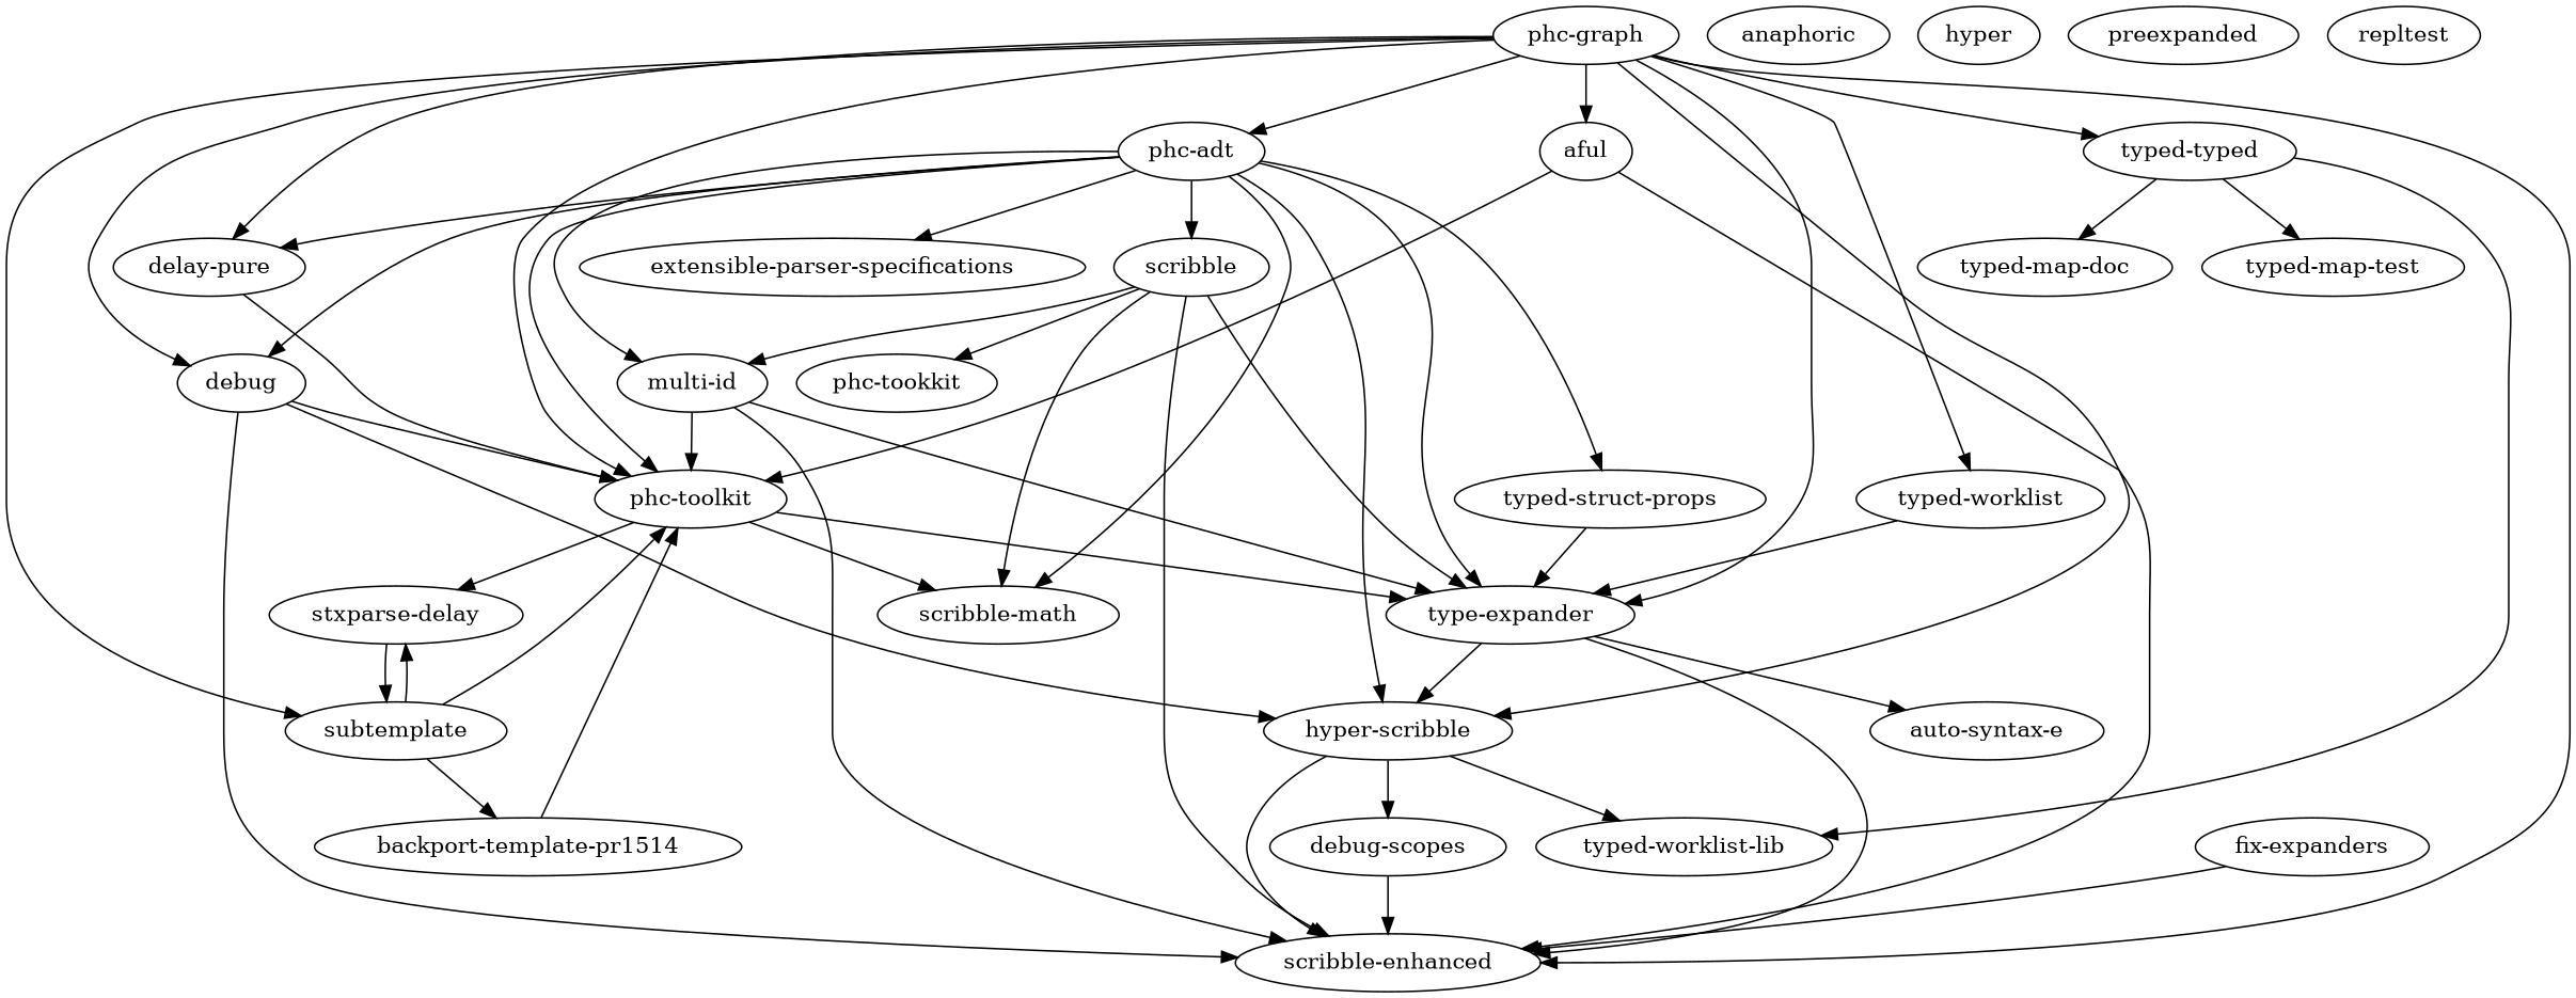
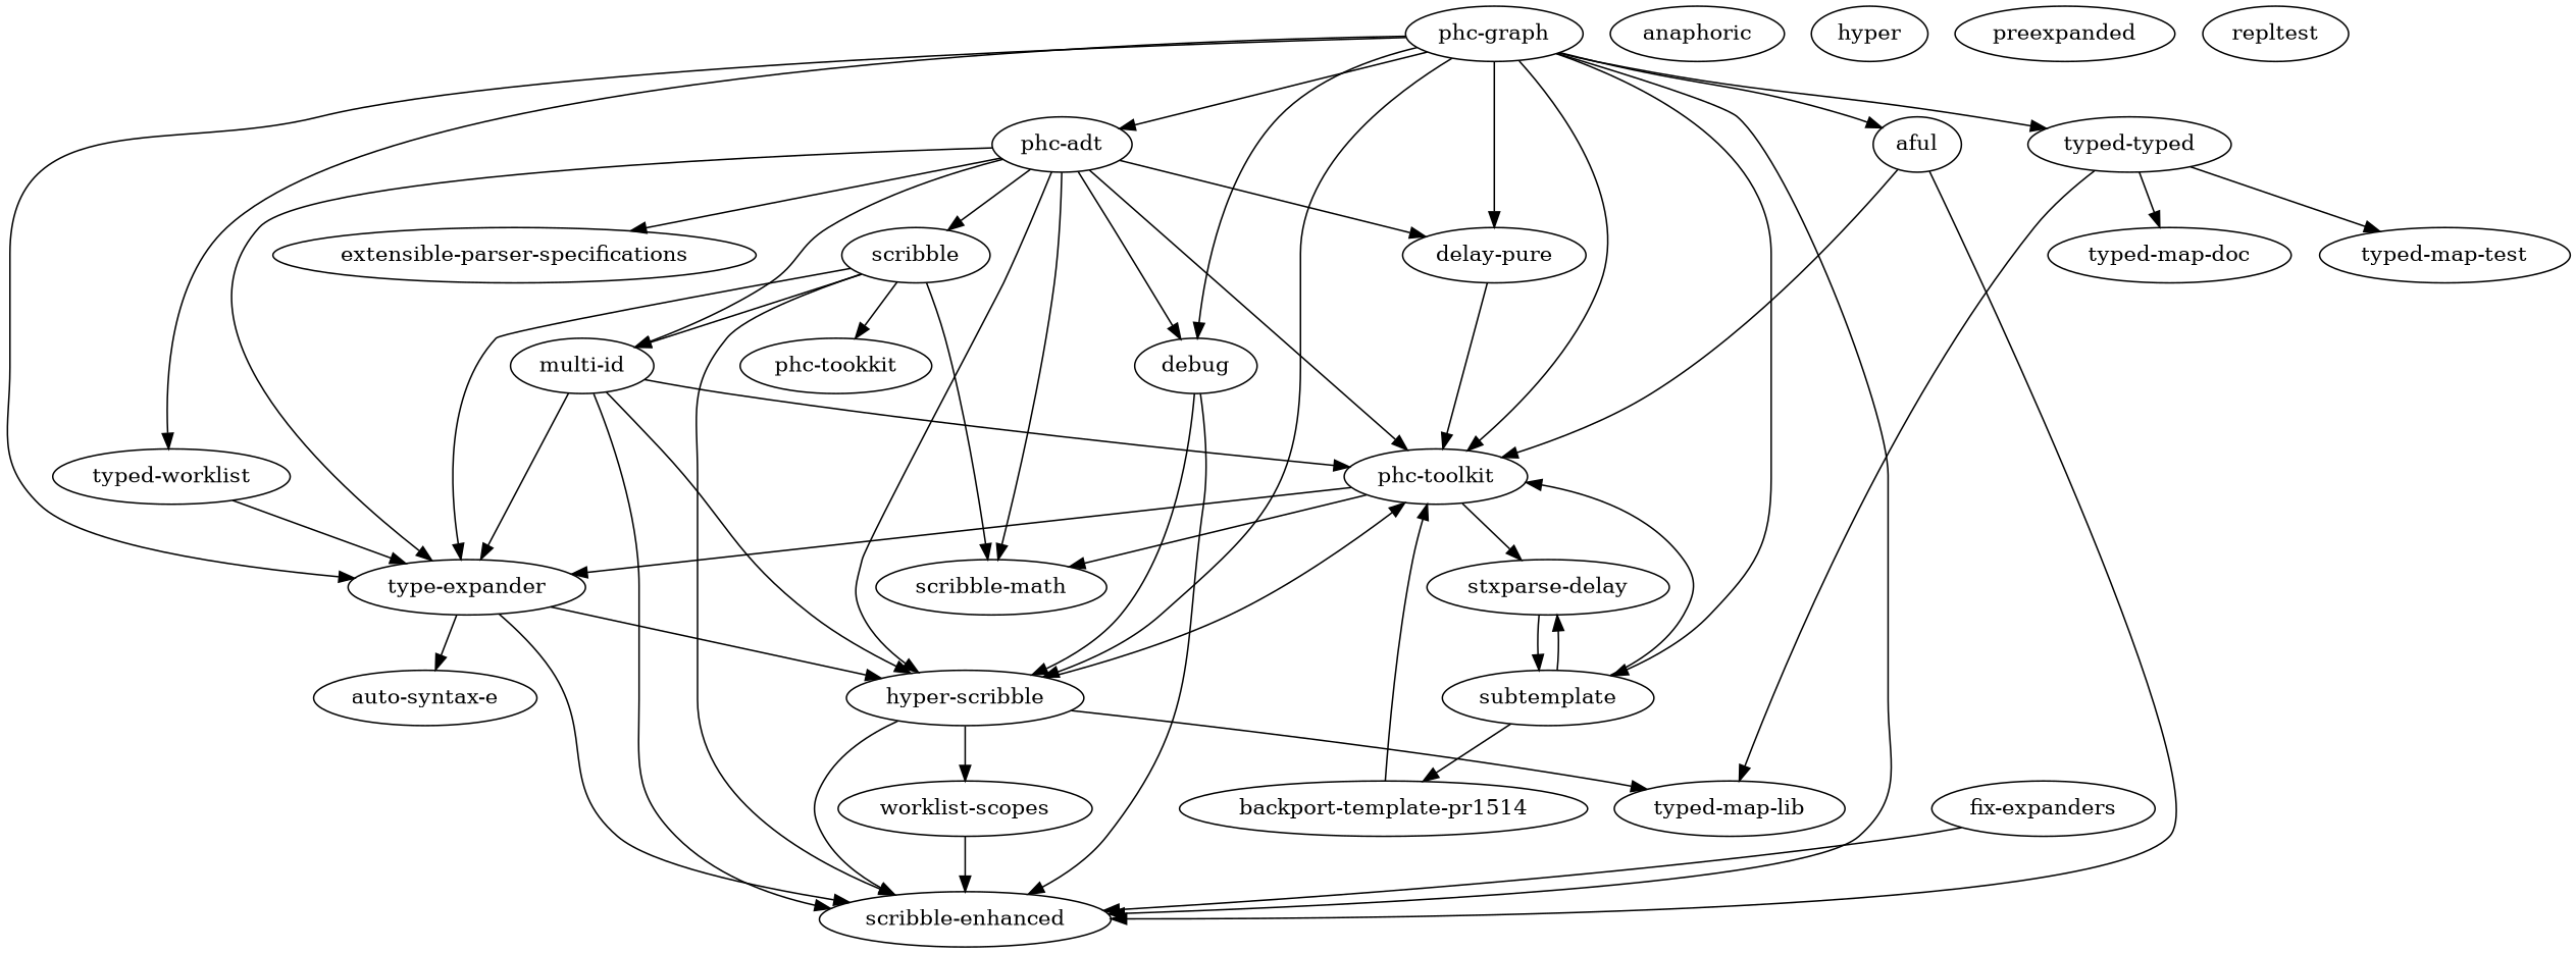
  digraph {
    aful
    "phc-toolkit"
    "scribble-enhanced"
    "type-expander"
    "scribble-math"
    n6 [label="stxparse-delay"]
    n7 [label="hyper-scribble"]
    "auto-syntax-e"
    subtemplate
    anaphoric
-   "debug-scopes"
+   "debug-scopes" [label="worklist-scopes"]
    "delay-pure"
    "fix-expanders"
-   "typed-map-lib" [label="typed-worklist-lib"]
+   "typed-map-lib"
    n15 [label=hyper]
    "multi-id"
    "phc-adt"
    "extensible-parser-specifications"
    n19 [label=debug]
-   "typed-struct-props"
    n21 [label=scribble]
    "phc-tookkit"
    "phc-graph"
    n24 [label="typed-typed"]
    "typed-worklist"
    "backport-template-pr1514"
    "typed-map-doc"
    "typed-map-test"
    preexpanded
    repltest
    aful -> "phc-toolkit"
    aful -> "scribble-enhanced"
    "phc-toolkit" -> "type-expander"
    "phc-toolkit" -> "scribble-math"
    "phc-toolkit" -> n6
    "type-expander" -> "scribble-enhanced"
    "type-expander" -> n7
    "type-expander" -> "auto-syntax-e"
    n6 -> subtemplate
    n7 -> "scribble-enhanced"
    n7 -> "debug-scopes"
    n7 -> "typed-map-lib"
    subtemplate -> "phc-toolkit"
    subtemplate -> n6
    subtemplate -> "backport-template-pr1514"
    "debug-scopes" -> "scribble-enhanced"
    "delay-pure" -> "phc-toolkit"
    "fix-expanders" -> "scribble-enhanced"
    "multi-id" -> "phc-toolkit"
    "multi-id" -> "scribble-enhanced"
    "multi-id" -> "type-expander"
+   "multi-id" -> n7
    "phc-adt" -> "phc-toolkit"
    "phc-adt" -> "type-expander"
    "phc-adt" -> "scribble-math"
    "phc-adt" -> n7
    "phc-adt" -> "delay-pure"
    "phc-adt" -> "multi-id"
    "phc-adt" -> "extensible-parser-specifications"
    "phc-adt" -> n19
-   "phc-adt" -> "typed-struct-props"
    "phc-adt" -> n21
-   n19 -> "phc-toolkit"
+   n7 -> "phc-toolkit"
    n19 -> "scribble-enhanced"
    n19 -> n7
-   "typed-struct-props" -> "type-expander"
    n21 -> "scribble-enhanced"
    n21 -> "type-expander"
    n21 -> "scribble-math"
    n21 -> "multi-id"
    n21 -> "phc-tookkit"
    "phc-graph" -> aful
    "phc-graph" -> "phc-toolkit"
    "phc-graph" -> "scribble-enhanced"
    "phc-graph" -> "type-expander"
    "phc-graph" -> n7
    "phc-graph" -> subtemplate
    "phc-graph" -> "delay-pure"
    "phc-graph" -> "phc-adt"
    "phc-graph" -> n19
    "phc-graph" -> n24
    "phc-graph" -> "typed-worklist"
    n24 -> "typed-map-lib"
    n24 -> "typed-map-doc"
    n24 -> "typed-map-test"
    "typed-worklist" -> "type-expander"
    "backport-template-pr1514" -> "phc-toolkit"
  }
